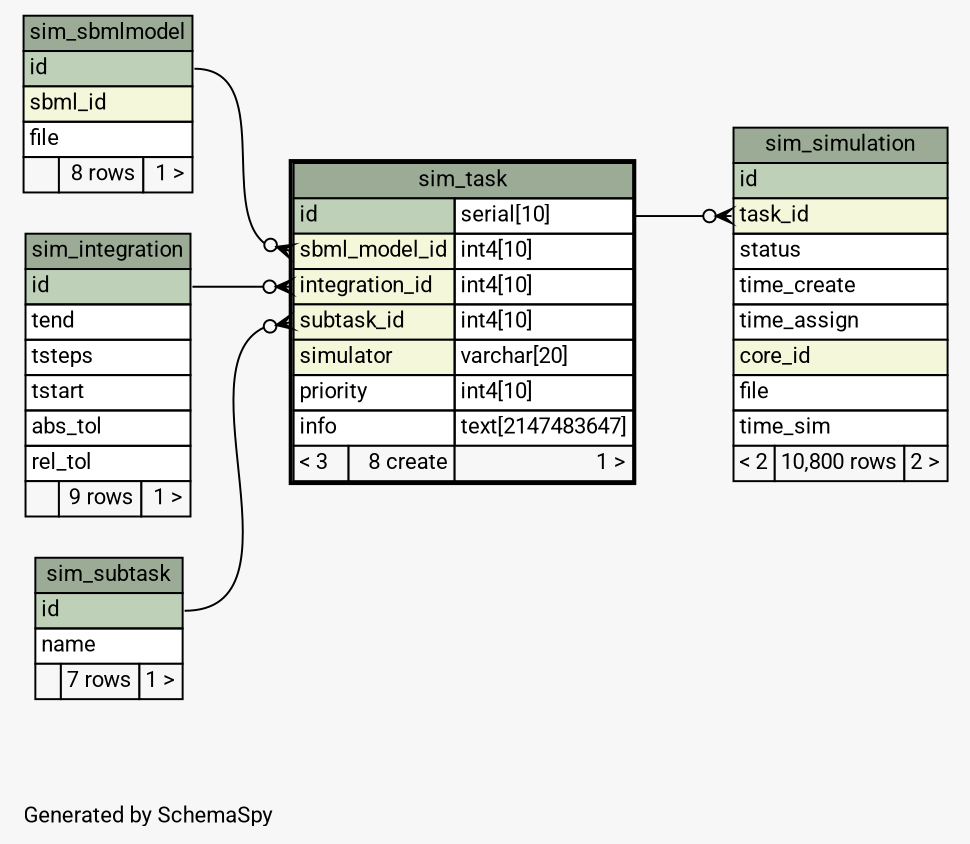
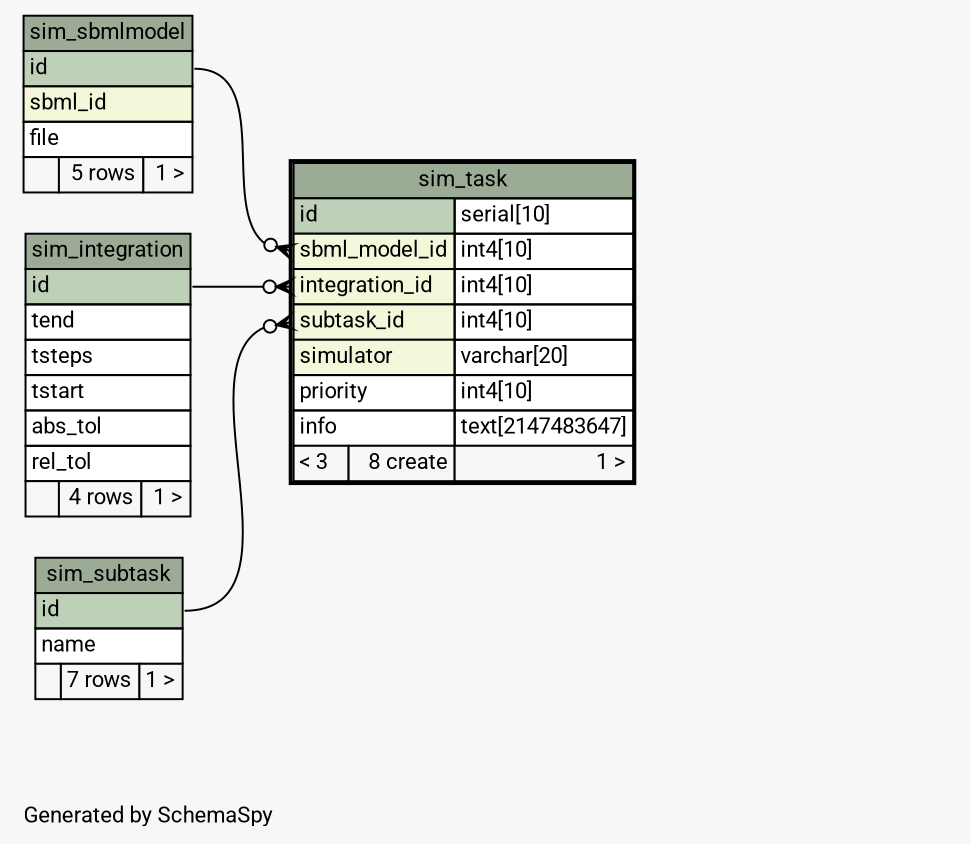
  digraph {
    bgcolor="#f7f7f7"
    fontname=Roboto
    fontsize=11
    label="\nGenerated by SchemaSpy"
    labeljust=l
    nodesep=0.18
    rankdir=RL
    ranksep=0.46
    node [fontname=Roboto fontsize=11 shape=plaintext]
    edge [arrowhead=none arrowsize=0.8 arrowtail=crowodot dir=back fontname=Roboto headport="id:e"]
-   n1 [label=<     <TABLE BORDER="0" CELLBORDER="1" CELLSPACING="0" BGCOLOR="#ffffff">       <TR><TD COLSPAN="3" BGCOLOR="#9bab96" ALIGN="CENTER">sim_simulation</TD></TR>       <TR><TD PORT="id" COLSPAN="3" BGCOLOR="#bed1b8" ALIGN="LEFT">id</TD></TR>       <TR><TD PORT="task_id" COLSPAN="3" BGCOLOR="#f4f7da" ALIGN="LEFT">task_id</TD></TR>       <TR><TD PORT="status" COLSPAN="3" ALIGN="LEFT">status</TD></TR>       <TR><TD PORT="time_create" COLSPAN="3" ALIGN="LEFT">time_create</TD></TR>       <TR><TD PORT="time_assign" COLSPAN="3" ALIGN="LEFT">time_assign</TD></TR>       <TR><TD PORT="core_id" COLSPAN="3" BGCOLOR="#f4f7da" ALIGN="LEFT">core_id</TD></TR>       <TR><TD PORT="file" COLSPAN="3" ALIGN="LEFT">file</TD></TR>       <TR><TD PORT="time_sim" COLSPAN="3" ALIGN="LEFT">time_sim</TD></TR>       <TR><TD ALIGN="LEFT" BGCOLOR="#f7f7f7">&lt; 2</TD><TD ALIGN="RIGHT" BGCOLOR="#f7f7f7">10,800 rows</TD><TD ALIGN="RIGHT" BGCOLOR="#f7f7f7">2 &gt;</TD></TR>     </TABLE>>]
    n2 [label=<     <TABLE BORDER="2" CELLBORDER="1" CELLSPACING="0" BGCOLOR="#ffffff">       <TR><TD COLSPAN="3" BGCOLOR="#9bab96" ALIGN="CENTER">sim_task</TD></TR>       <TR><TD PORT="id" COLSPAN="2" BGCOLOR="#bed1b8" ALIGN="LEFT">id</TD><TD PORT="id.type" ALIGN="LEFT">serial[10]</TD></TR>       <TR><TD PORT="sbml_model_id" COLSPAN="2" BGCOLOR="#f4f7da" ALIGN="LEFT">sbml_model_id</TD><TD PORT="sbml_model_id.type" ALIGN="LEFT">int4[10]</TD></TR>       <TR><TD PORT="integration_id" COLSPAN="2" BGCOLOR="#f4f7da" ALIGN="LEFT">integration_id</TD><TD PORT="integration_id.type" ALIGN="LEFT">int4[10]</TD></TR>       <TR><TD PORT="subtask_id" COLSPAN="2" BGCOLOR="#f4f7da" ALIGN="LEFT">subtask_id</TD><TD PORT="subtask_id.type" ALIGN="LEFT">int4[10]</TD></TR>       <TR><TD PORT="simulator" COLSPAN="2" BGCOLOR="#f4f7da" ALIGN="LEFT">simulator</TD><TD PORT="simulator.type" ALIGN="LEFT">varchar[20]</TD></TR>       <TR><TD PORT="priority" COLSPAN="2" ALIGN="LEFT">priority</TD><TD PORT="priority.type" ALIGN="LEFT">int4[10]</TD></TR>       <TR><TD PORT="info" COLSPAN="2" ALIGN="LEFT">info</TD><TD PORT="info.type" ALIGN="LEFT">text[2147483647]</TD></TR>       <TR><TD ALIGN="LEFT" BGCOLOR="#f7f7f7">&lt; 3</TD><TD ALIGN="RIGHT" BGCOLOR="#f7f7f7">8 create</TD><TD ALIGN="RIGHT" BGCOLOR="#f7f7f7">1 &gt;</TD></TR>     </TABLE>>]
-   n3 [label=<     <TABLE BORDER="0" CELLBORDER="1" CELLSPACING="0" BGCOLOR="#ffffff">       <TR><TD COLSPAN="3" BGCOLOR="#9bab96" ALIGN="CENTER">sim_integration</TD></TR>       <TR><TD PORT="id" COLSPAN="3" BGCOLOR="#bed1b8" ALIGN="LEFT">id</TD></TR>       <TR><TD PORT="tend" COLSPAN="3" ALIGN="LEFT">tend</TD></TR>       <TR><TD PORT="tsteps" COLSPAN="3" ALIGN="LEFT">tsteps</TD></TR>       <TR><TD PORT="tstart" COLSPAN="3" ALIGN="LEFT">tstart</TD></TR>       <TR><TD PORT="abs_tol" COLSPAN="3" ALIGN="LEFT">abs_tol</TD></TR>       <TR><TD PORT="rel_tol" COLSPAN="3" ALIGN="LEFT">rel_tol</TD></TR>       <TR><TD ALIGN="LEFT" BGCOLOR="#f7f7f7">  </TD><TD ALIGN="RIGHT" BGCOLOR="#f7f7f7">9 rows</TD><TD ALIGN="RIGHT" BGCOLOR="#f7f7f7">1 &gt;</TD></TR>     </TABLE>>]
-   n4 [label=<     <TABLE BORDER="0" CELLBORDER="1" CELLSPACING="0" BGCOLOR="#ffffff">       <TR><TD COLSPAN="3" BGCOLOR="#9bab96" ALIGN="CENTER">sim_sbmlmodel</TD></TR>       <TR><TD PORT="id" COLSPAN="3" BGCOLOR="#bed1b8" ALIGN="LEFT">id</TD></TR>       <TR><TD PORT="sbml_id" COLSPAN="3" BGCOLOR="#f4f7da" ALIGN="LEFT">sbml_id</TD></TR>       <TR><TD PORT="file" COLSPAN="3" ALIGN="LEFT">file</TD></TR>       <TR><TD ALIGN="LEFT" BGCOLOR="#f7f7f7">  </TD><TD ALIGN="RIGHT" BGCOLOR="#f7f7f7">8 rows</TD><TD ALIGN="RIGHT" BGCOLOR="#f7f7f7">1 &gt;</TD></TR>     </TABLE>>]
+   n3 [label=<     <TABLE BORDER="0" CELLBORDER="1" CELLSPACING="0" BGCOLOR="#ffffff">       <TR><TD COLSPAN="3" BGCOLOR="#9bab96" ALIGN="CENTER">sim_integration</TD></TR>       <TR><TD PORT="id" COLSPAN="3" BGCOLOR="#bed1b8" ALIGN="LEFT">id</TD></TR>       <TR><TD PORT="tend" COLSPAN="3" ALIGN="LEFT">tend</TD></TR>       <TR><TD PORT="tsteps" COLSPAN="3" ALIGN="LEFT">tsteps</TD></TR>       <TR><TD PORT="tstart" COLSPAN="3" ALIGN="LEFT">tstart</TD></TR>       <TR><TD PORT="abs_tol" COLSPAN="3" ALIGN="LEFT">abs_tol</TD></TR>       <TR><TD PORT="rel_tol" COLSPAN="3" ALIGN="LEFT">rel_tol</TD></TR>       <TR><TD ALIGN="LEFT" BGCOLOR="#f7f7f7">  </TD><TD ALIGN="RIGHT" BGCOLOR="#f7f7f7">4 rows</TD><TD ALIGN="RIGHT" BGCOLOR="#f7f7f7">1 &gt;</TD></TR>     </TABLE>>]
+   n4 [label=<     <TABLE BORDER="0" CELLBORDER="1" CELLSPACING="0" BGCOLOR="#ffffff">       <TR><TD COLSPAN="3" BGCOLOR="#9bab96" ALIGN="CENTER">sim_sbmlmodel</TD></TR>       <TR><TD PORT="id" COLSPAN="3" BGCOLOR="#bed1b8" ALIGN="LEFT">id</TD></TR>       <TR><TD PORT="sbml_id" COLSPAN="3" BGCOLOR="#f4f7da" ALIGN="LEFT">sbml_id</TD></TR>       <TR><TD PORT="file" COLSPAN="3" ALIGN="LEFT">file</TD></TR>       <TR><TD ALIGN="LEFT" BGCOLOR="#f7f7f7">  </TD><TD ALIGN="RIGHT" BGCOLOR="#f7f7f7">5 rows</TD><TD ALIGN="RIGHT" BGCOLOR="#f7f7f7">1 &gt;</TD></TR>     </TABLE>>]
    n5 [label=<     <TABLE BORDER="0" CELLBORDER="1" CELLSPACING="0" BGCOLOR="#ffffff">       <TR><TD COLSPAN="3" BGCOLOR="#9bab96" ALIGN="CENTER">sim_subtask</TD></TR>       <TR><TD PORT="id" COLSPAN="3" BGCOLOR="#bed1b8" ALIGN="LEFT">id</TD></TR>       <TR><TD PORT="name" COLSPAN="3" ALIGN="LEFT">name</TD></TR>       <TR><TD ALIGN="LEFT" BGCOLOR="#f7f7f7">  </TD><TD ALIGN="RIGHT" BGCOLOR="#f7f7f7">7 rows</TD><TD ALIGN="RIGHT" BGCOLOR="#f7f7f7">1 &gt;</TD></TR>     </TABLE>>]
-   n1 -> n2 [headport="id.type:e" tailport="task_id:w"]
    n2 -> n3 [tailport="integration_id:w"]
    n2 -> n4 [tailport="sbml_model_id:w"]
    n2 -> n5 [tailport="subtask_id:w"]
  }
